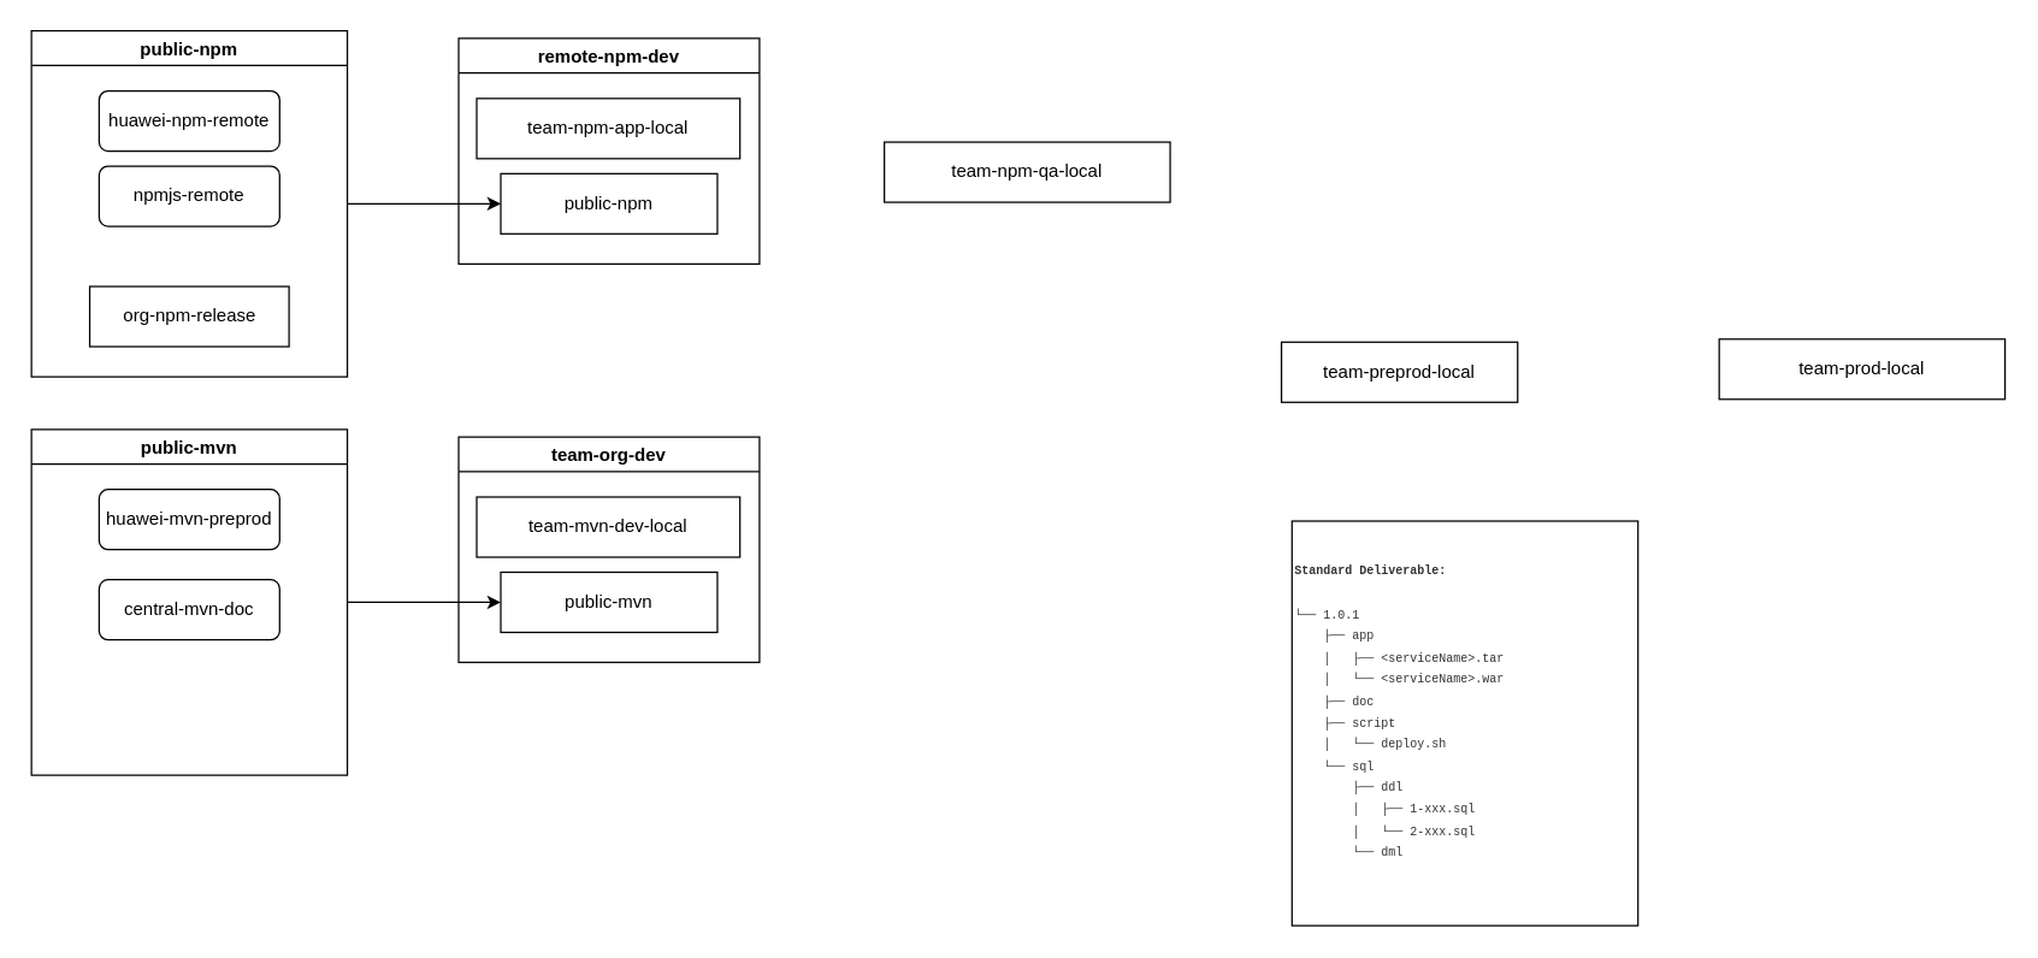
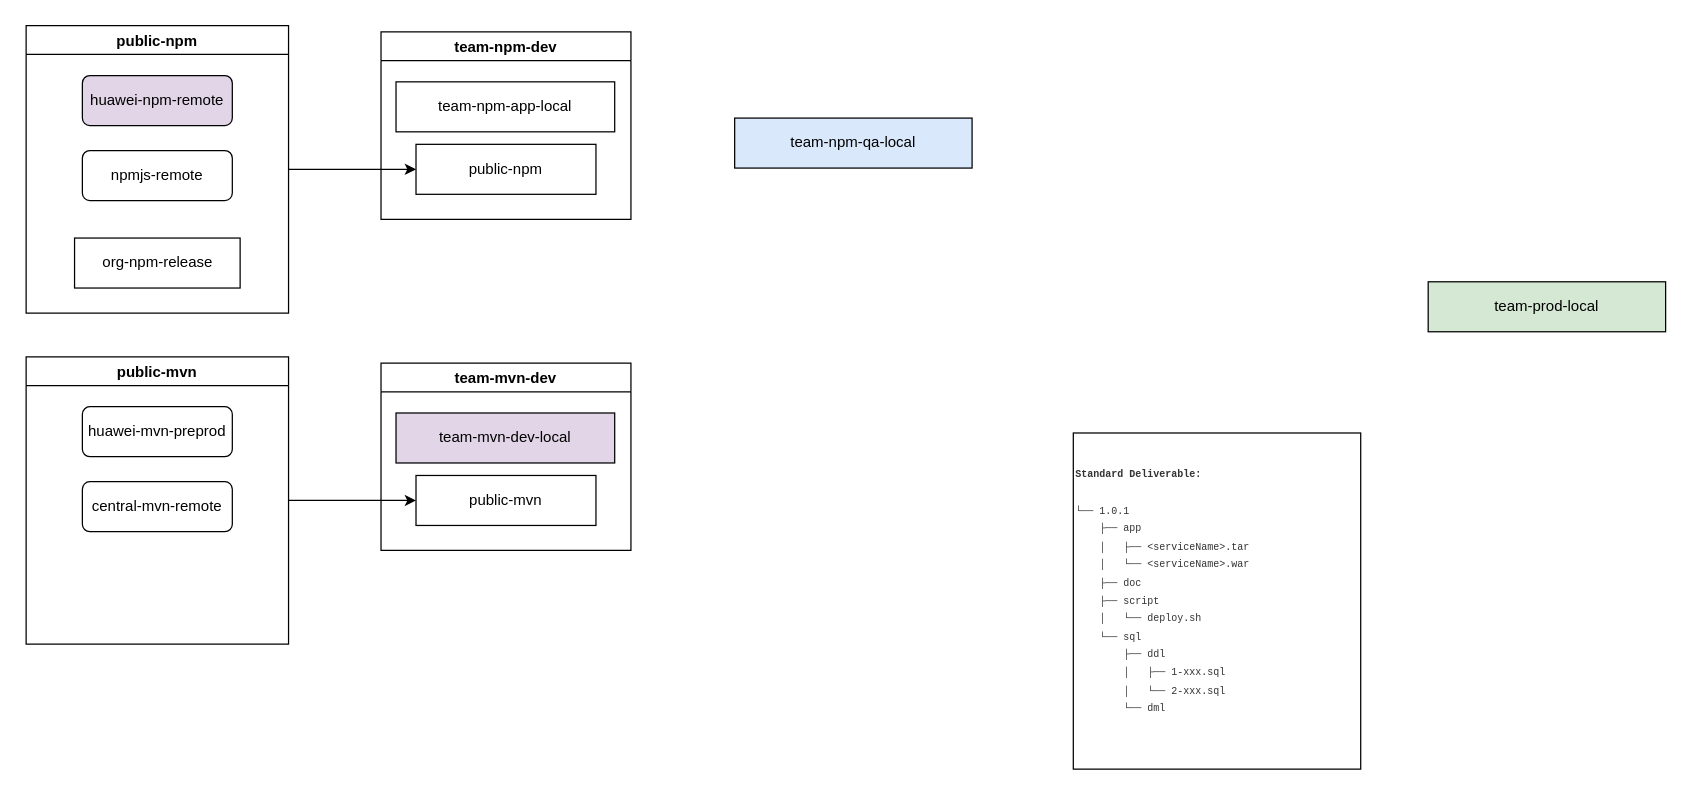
  <mxCell id="0" />
  <mxCell id="1" parent="0" />
- <mxCell id="2" value="remote-npm-dev" style="swimlane;" parent="1" vertex="1"><mxGeometry x="304" y="25" width="200" height="150" as="geometry"><mxRectangle x="314" y="20" width="140" height="30" as="alternateBounds" /></mxGeometry></mxCell>
+ <mxCell id="2" value="team-npm-dev" style="swimlane;" parent="1" vertex="1"><mxGeometry x="304" y="25" width="200" height="150" as="geometry"><mxRectangle x="314" y="20" width="140" height="30" as="alternateBounds" /></mxGeometry></mxCell>
  <mxCell id="3" value="team-npm-app-local" style="whiteSpace=wrap;html=1;" parent="2" vertex="1"><mxGeometry x="12" y="40" width="175" height="40" as="geometry" /></mxCell>
  <mxCell id="4" value="public-npm" style="whiteSpace=wrap;html=1;" vertex="1" parent="2"><mxGeometry x="28" y="90" width="144" height="40" as="geometry" /></mxCell>
  <mxCell id="5" style="edgeStyle=orthogonalEdgeStyle;rounded=0;orthogonalLoop=1;jettySize=auto;html=1;exitX=1;exitY=0.5;exitDx=0;exitDy=0;entryX=0;entryY=0.5;entryDx=0;entryDy=0;" edge="1" parent="1" source="6" target="4"><mxGeometry relative="1" as="geometry"><mxPoint x="330" y="30" as="targetPoint" /></mxGeometry></mxCell>
  <mxCell id="6" value="public-npm" style="swimlane;startSize=23;" parent="1" vertex="1"><mxGeometry x="20" y="20" width="210" height="230" as="geometry" /></mxCell>
- <mxCell id="7" value="huawei-npm-remote" style="rounded=1;whiteSpace=wrap;html=1;" parent="6" vertex="1"><mxGeometry x="45" y="40" width="120" height="40" as="geometry" /></mxCell>
- <mxCell id="8" value="npmjs-remote" style="rounded=1;whiteSpace=wrap;html=1;" parent="6" vertex="1"><mxGeometry x="45" y="90" width="120" height="40" as="geometry" /></mxCell>
+ <mxCell id="7" value="huawei-npm-remote" style="rounded=1;whiteSpace=wrap;html=1;fillColor=#e1d5e7;" parent="6" vertex="1"><mxGeometry x="45" y="40" width="120" height="40" as="geometry" /></mxCell>
+ <mxCell id="8" value="npmjs-remote" style="rounded=1;whiteSpace=wrap;html=1;" parent="6" vertex="1"><mxGeometry x="45" y="100" width="120" height="40" as="geometry" /></mxCell>
  <mxCell id="9" value="org-npm-release" style="whiteSpace=wrap;html=1;" vertex="1" parent="6"><mxGeometry x="38.75" y="170" width="132.5" height="40" as="geometry" /></mxCell>
- <mxCell id="10" value="team-org-dev" style="swimlane;startSize=23;" vertex="1" parent="1"><mxGeometry x="304" y="290" width="200" height="150" as="geometry"><mxRectangle x="314" y="20" width="140" height="30" as="alternateBounds" /></mxGeometry></mxCell>
- <mxCell id="11" value="team-mvn-dev-local" style="whiteSpace=wrap;html=1;" vertex="1" parent="10"><mxGeometry x="12" y="40" width="175" height="40" as="geometry" /></mxCell>
+ <mxCell id="10" value="team-mvn-dev" style="swimlane;startSize=23;" vertex="1" parent="1"><mxGeometry x="304" y="290" width="200" height="150" as="geometry"><mxRectangle x="314" y="20" width="140" height="30" as="alternateBounds" /></mxGeometry></mxCell>
+ <mxCell id="11" value="team-mvn-dev-local" style="whiteSpace=wrap;html=1;fillColor=#e1d5e7;" vertex="1" parent="10"><mxGeometry x="12" y="40" width="175" height="40" as="geometry" /></mxCell>
  <mxCell id="12" value="public-mvn" style="whiteSpace=wrap;html=1;" vertex="1" parent="10"><mxGeometry x="28" y="90" width="144" height="40" as="geometry" /></mxCell>
  <mxCell id="13" style="edgeStyle=orthogonalEdgeStyle;rounded=0;orthogonalLoop=1;jettySize=auto;html=1;exitX=1;exitY=0.5;exitDx=0;exitDy=0;entryX=0;entryY=0.5;entryDx=0;entryDy=0;" edge="1" parent="1" source="14" target="12"><mxGeometry relative="1" as="geometry" /></mxCell>
  <mxCell id="14" value="public-mvn" style="swimlane;startSize=23;" vertex="1" parent="1"><mxGeometry x="20" y="285" width="210" height="230" as="geometry" /></mxCell>
  <mxCell id="15" value="huawei-mvn-preprod" style="rounded=1;whiteSpace=wrap;html=1;" vertex="1" parent="14"><mxGeometry x="45" y="40" width="120" height="40" as="geometry" /></mxCell>
- <mxCell id="16" value="central-mvn-doc" style="rounded=1;whiteSpace=wrap;html=1;" vertex="1" parent="14"><mxGeometry x="45" y="100" width="120" height="40" as="geometry" /></mxCell>
- <mxCell id="17" value="team-preprod-local" style="whiteSpace=wrap;html=1;" vertex="1" parent="1"><mxGeometry x="851" y="227" width="157" height="40" as="geometry" /></mxCell>
- <mxCell id="18" value="team-prod-local" style="whiteSpace=wrap;html=1;" vertex="1" parent="1"><mxGeometry x="1142" y="225" width="190" height="40" as="geometry" /></mxCell>
- <mxCell id="19" value="team-npm-qa-local" style="whiteSpace=wrap;html=1;" vertex="1" parent="1"><mxGeometry x="587" y="94" width="190" height="40" as="geometry" /></mxCell>
+ <mxCell id="16" value="central-mvn-remote" style="rounded=1;whiteSpace=wrap;html=1;" vertex="1" parent="14"><mxGeometry x="45" y="100" width="120" height="40" as="geometry" /></mxCell>
+ <mxCell id="18" value="team-prod-local" style="whiteSpace=wrap;html=1;fillColor=#d5e8d4;" vertex="1" parent="1"><mxGeometry x="1142" y="225" width="190" height="40" as="geometry" /></mxCell>
+ <mxCell id="19" value="team-npm-qa-local" style="whiteSpace=wrap;html=1;fillColor=#dae8fc;" vertex="1" parent="1"><mxGeometry x="587" y="94" width="190" height="40" as="geometry" /></mxCell>
  <mxCell id="20" value="&lt;font style=&quot;font-size: 8px;&quot;&gt;&lt;span style=&quot;font-family: &amp;quot;Courier New&amp;quot;; color: rgb(50, 50, 50); background-color: initial;&quot;&gt;&lt;b&gt;Standard Deliverable:&lt;br&gt;&lt;/b&gt;&lt;br&gt;└── 1.0.1&lt;/span&gt;&lt;br&gt;&lt;/font&gt;&lt;div style=&quot;resize: none; outline: none; color: rgb(50, 50, 50);&quot;&gt;&lt;div style=&quot;resize: none; outline: none;&quot;&gt;&lt;/div&gt;&lt;font style=&quot;font-size: 8px;&quot; face=&quot;Courier New&quot;&gt;&amp;nbsp;&amp;nbsp;&amp;nbsp;&amp;nbsp;├── app&lt;/font&gt;&lt;div style=&quot;resize: none; outline: none;&quot;&gt;&lt;/div&gt;&lt;font style=&quot;font-size: 8px;&quot; face=&quot;Courier New&quot;&gt;&amp;nbsp;&amp;nbsp;&amp;nbsp;&amp;nbsp;│&amp;nbsp;&amp;nbsp; ├── &amp;lt;serviceName&amp;gt;.tar&lt;/font&gt;&lt;div style=&quot;resize: none; outline: none;&quot;&gt;&lt;/div&gt;&lt;font style=&quot;font-size: 8px;&quot; face=&quot;Courier New&quot;&gt;&amp;nbsp;&amp;nbsp;&amp;nbsp;&amp;nbsp;│&amp;nbsp;&amp;nbsp; └── &amp;lt;serviceName&amp;gt;.war&lt;/font&gt;&lt;div style=&quot;resize: none; outline: none;&quot;&gt;&lt;/div&gt;&lt;font style=&quot;font-size: 8px;&quot; face=&quot;Courier New&quot;&gt;&amp;nbsp;&amp;nbsp;&amp;nbsp;&amp;nbsp;├── doc&lt;/font&gt;&lt;div style=&quot;resize: none; outline: none;&quot;&gt;&lt;/div&gt;&lt;font style=&quot;font-size: 8px;&quot; face=&quot;Courier New&quot;&gt;&amp;nbsp;&amp;nbsp;&amp;nbsp;&amp;nbsp;├── script&lt;/font&gt;&lt;div style=&quot;resize: none; outline: none;&quot;&gt;&lt;/div&gt;&lt;font style=&quot;font-size: 8px;&quot; face=&quot;Courier New&quot;&gt;&amp;nbsp;&amp;nbsp;&amp;nbsp;&amp;nbsp;│&amp;nbsp;&amp;nbsp; └── deploy.sh&lt;/font&gt;&lt;div style=&quot;resize: none; outline: none;&quot;&gt;&lt;/div&gt;&lt;font style=&quot;font-size: 8px;&quot; face=&quot;Courier New&quot;&gt;&amp;nbsp;&amp;nbsp;&amp;nbsp;&amp;nbsp;└── sql&lt;/font&gt;&lt;div style=&quot;resize: none; outline: none;&quot;&gt;&lt;/div&gt;&lt;font style=&quot;font-size: 8px;&quot; face=&quot;Courier New&quot;&gt;&amp;nbsp;&amp;nbsp;&amp;nbsp;&amp;nbsp;&amp;nbsp;&amp;nbsp;&amp;nbsp;&amp;nbsp;├── ddl&lt;/font&gt;&lt;div style=&quot;resize: none; outline: none;&quot;&gt;&lt;/div&gt;&lt;font style=&quot;font-size: 8px;&quot; face=&quot;Courier New&quot;&gt;&amp;nbsp;&amp;nbsp;&amp;nbsp;&amp;nbsp;&amp;nbsp;&amp;nbsp;&amp;nbsp;&amp;nbsp;│&amp;nbsp;&amp;nbsp; ├── 1-xxx.sql&lt;/font&gt;&lt;div style=&quot;resize: none; outline: none;&quot;&gt;&lt;/div&gt;&lt;font style=&quot;font-size: 8px;&quot; face=&quot;Courier New&quot;&gt;&amp;nbsp;&amp;nbsp;&amp;nbsp;&amp;nbsp;&amp;nbsp;&amp;nbsp;&amp;nbsp;&amp;nbsp;│&amp;nbsp;&amp;nbsp; └── 2-xxx.sql&lt;/font&gt;&lt;div style=&quot;resize: none; outline: none;&quot;&gt;&lt;/div&gt;&lt;font style=&quot;font-size: 8px;&quot; face=&quot;Courier New&quot;&gt;&amp;nbsp;&amp;nbsp;&amp;nbsp;&amp;nbsp;&amp;nbsp;&amp;nbsp;&amp;nbsp;&amp;nbsp;└── dml&lt;br&gt;&lt;/font&gt;&lt;/div&gt;&lt;div style=&quot;resize: none; outline: none; color: rgb(50, 50, 50);&quot;&gt;&lt;font size=&quot;3&quot; style=&quot;&quot; face=&quot;Courier New&quot;&gt;&amp;nbsp; &amp;nbsp;&amp;nbsp;&lt;/font&gt;&lt;/div&gt;" style="rounded=0;whiteSpace=wrap;html=1;align=left;" vertex="1" parent="1"><mxGeometry x="858" y="346" width="230" height="269" as="geometry" /></mxCell>
  <mxCell id="21" style="edgeStyle=orthogonalEdgeStyle;rounded=0;orthogonalLoop=1;jettySize=auto;html=1;exitX=0.5;exitY=1;exitDx=0;exitDy=0;" edge="1" parent="1" source="20" target="20"><mxGeometry relative="1" as="geometry" /></mxCell>
